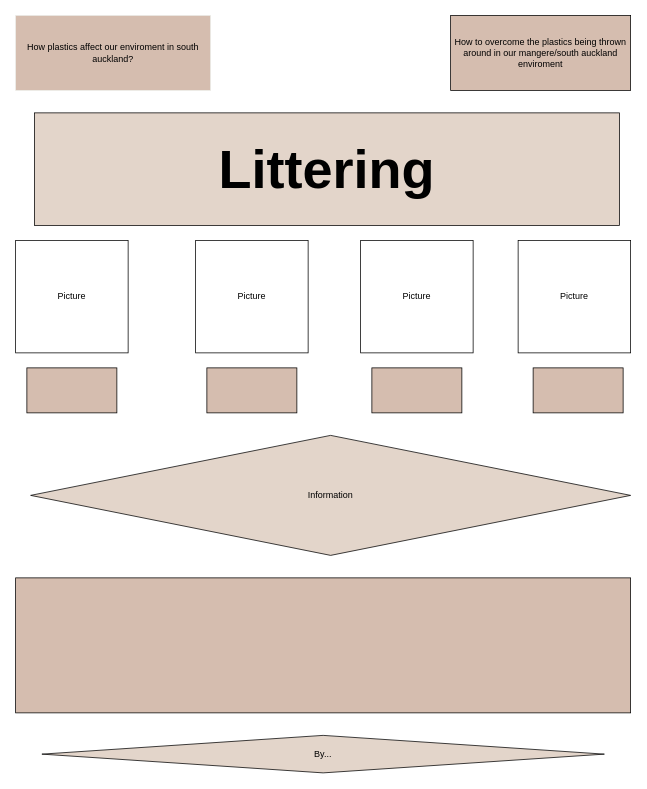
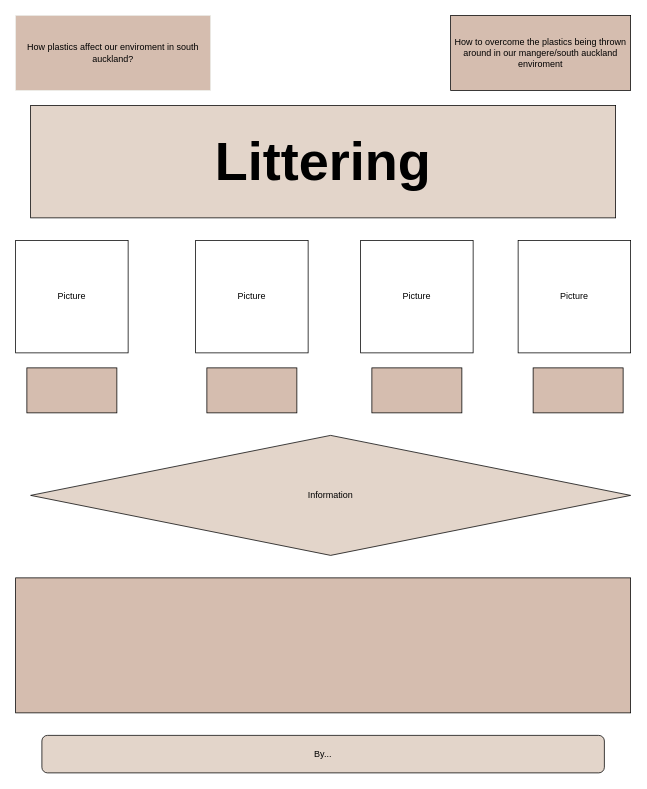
  <mxCell id="0" />
  <mxCell id="1" parent="0" />
  <mxCell id="2" value="How plastics affect our enviroment in south auckland?" style="rounded=0;whiteSpace=wrap;html=1;strokeColor=#edede9;fillColor=#d5bdaf;" vertex="1" parent="1"><mxGeometry x="20" y="20" width="260" height="100" as="geometry" /></mxCell>
  <mxCell id="3" value="How to overcome the plastics being thrown around in our mangere/south auckland enviroment" style="rounded=0;whiteSpace=wrap;html=1;fillColor=#D5BDAF;" vertex="1" parent="1"><mxGeometry x="600" y="20" width="240" height="100" as="geometry" /></mxCell>
- <mxCell id="4" value="&lt;b&gt;&lt;font style=&quot;font-size: 72px;&quot;&gt;Littering&lt;/font&gt;&lt;/b&gt;" style="rounded=0;whiteSpace=wrap;html=1;fillColor=#e3d5ca;" vertex="1" parent="1"><mxGeometry x="45" y="150" width="780" height="150" as="geometry" /></mxCell>
+ <mxCell id="4" value="&lt;b&gt;&lt;font style=&quot;font-size: 72px;&quot;&gt;Littering&lt;/font&gt;&lt;/b&gt;" style="rounded=0;whiteSpace=wrap;html=1;fillColor=#e3d5ca;" vertex="1" parent="1"><mxGeometry x="40" y="140" width="780" height="150" as="geometry" /></mxCell>
  <mxCell id="5" value="Picture" style="whiteSpace=wrap;html=1;aspect=fixed;" vertex="1" parent="1"><mxGeometry x="20" y="320" width="150" height="150" as="geometry" /></mxCell>
  <mxCell id="6" value="Picture" style="whiteSpace=wrap;html=1;aspect=fixed;" vertex="1" parent="1"><mxGeometry x="260" y="320" width="150" height="150" as="geometry" /></mxCell>
  <mxCell id="7" value="Picture" style="whiteSpace=wrap;html=1;aspect=fixed;" vertex="1" parent="1"><mxGeometry x="480" y="320" width="150" height="150" as="geometry" /></mxCell>
  <mxCell id="8" value="Picture" style="whiteSpace=wrap;html=1;aspect=fixed;" vertex="1" parent="1"><mxGeometry x="690" y="320" width="150" height="150" as="geometry" /></mxCell>
  <mxCell id="9" value="" style="rounded=0;whiteSpace=wrap;html=1;fillColor=#d5bdaf;" vertex="1" parent="1"><mxGeometry x="35" y="490" width="120" height="60" as="geometry" /></mxCell>
  <mxCell id="10" value="" style="rounded=0;whiteSpace=wrap;html=1;fillColor=#d5bdaf;" vertex="1" parent="1"><mxGeometry x="275" y="490" width="120" height="60" as="geometry" /></mxCell>
  <mxCell id="11" value="" style="rounded=0;whiteSpace=wrap;html=1;fillColor=#d5bdaf;" vertex="1" parent="1"><mxGeometry x="495" y="490" width="120" height="60" as="geometry" /></mxCell>
  <mxCell id="12" value="" style="rounded=0;whiteSpace=wrap;html=1;fillColor=#d5bdaf;" vertex="1" parent="1"><mxGeometry x="710" y="490" width="120" height="60" as="geometry" /></mxCell>
  <mxCell id="13" value="Information" style="rhombus;whiteSpace=wrap;html=1;fillColor=#e3d5ca;" vertex="1" parent="1"><mxGeometry x="40" y="580" width="800" height="160" as="geometry" /></mxCell>
  <mxCell id="14" value="" style="rounded=0;whiteSpace=wrap;html=1;fillColor=#d5bdaf;" vertex="1" parent="1"><mxGeometry x="20" y="770" width="820" height="180" as="geometry" /></mxCell>
- <mxCell id="15" value="By..." style="rhombus;whiteSpace=wrap;html=1;fillColor=#e3d5ca;" vertex="1" parent="1"><mxGeometry x="55" y="980" width="750" height="50" as="geometry" /></mxCell>
+ <mxCell id="15" value="By..." style="rounded=1;whiteSpace=wrap;html=1;fillColor=#e3d5ca;" vertex="1" parent="1"><mxGeometry x="55" y="980" width="750" height="50" as="geometry" /></mxCell>
